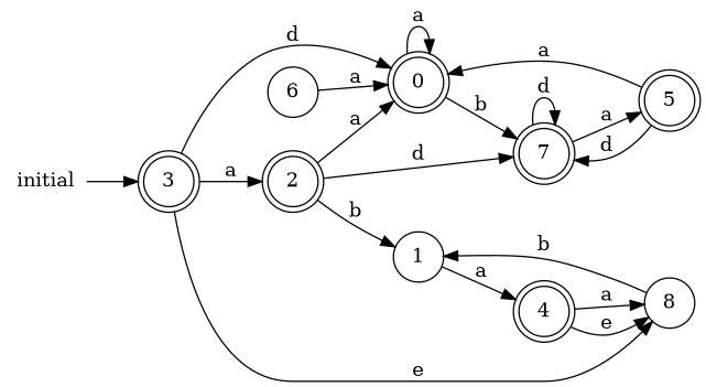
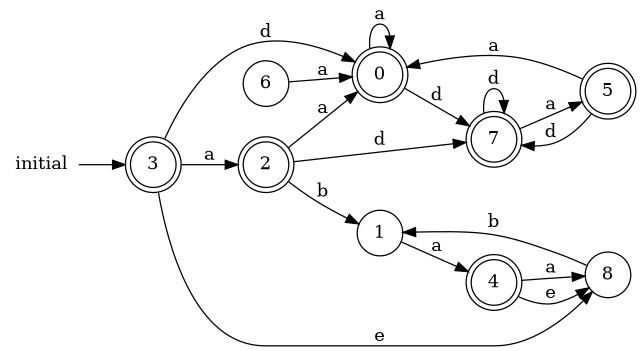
  digraph {
    rankdir=LR
    node [shape=doublecircle]
    0
    7
    5
    8 [shape=circle]
    4
    1 [shape=circle]
    2
    3
    initial [shape=plaintext]
    6 [shape=circle]
    0 -> 0 [label=a]
-   0 -> 7 [label=b]
+   0 -> 7 [label=d]
    7 -> 7 [label=d]
    7 -> 5 [label=a]
    5 -> 0 [label=a]
    5 -> 7 [label=d]
    8 -> 1 [label=b]
    4 -> 8 [label=a]
    4 -> 8 [label=e]
    1 -> 4 [label=a]
    2 -> 0 [label=a]
    2 -> 7 [label=d]
    2 -> 1 [label=b]
    3 -> 0 [label=d]
    3 -> 8 [label=e]
    3 -> 2 [label=a]
    initial -> 3
    6 -> 0 [label=a]
  }
